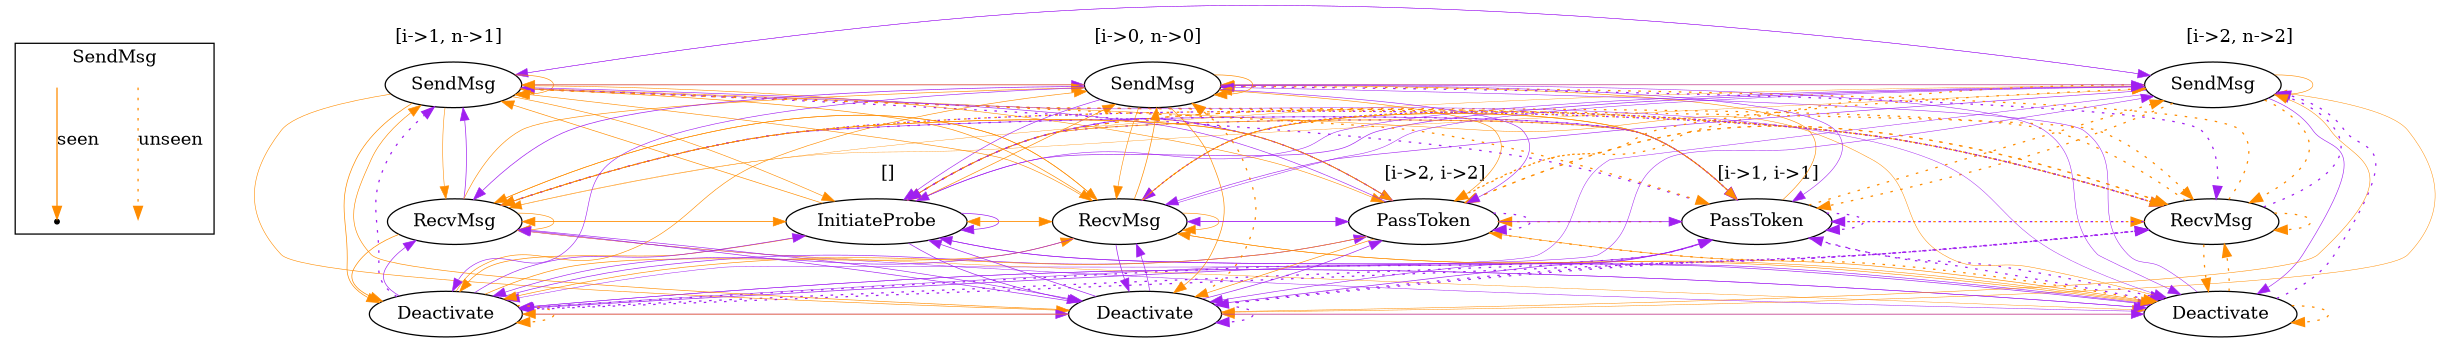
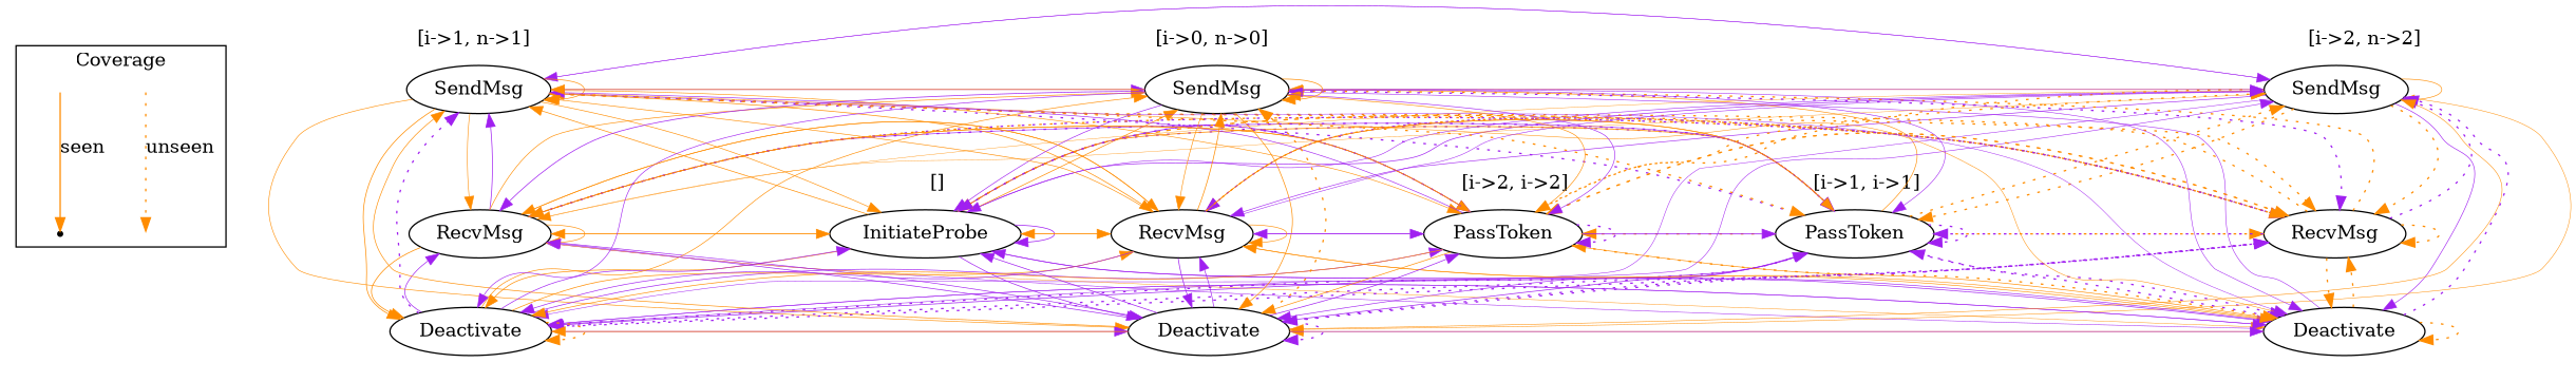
  digraph {
    nodesep=0.35
    edge [color=darkorange]
    d0 [shape=point style=invis]
    d1 [shape=point style=invis]
    p0 [shape=point style=invis]
    p1 [shape=point]
    n5 [label=InitiateProbe]
    n6 [label=PassToken]
    n7 [label=SendMsg]
    n8 [label=RecvMsg]
    n9 [label=Deactivate]
    n10 [label=SendMsg]
    n11 [label=RecvMsg]
    n12 [label=Deactivate]
    n13 [label=PassToken]
    n14 [label=SendMsg]
    n15 [label=RecvMsg]
    n16 [label=Deactivate]
    subgraph cluster_1 {
-     label=SendMsg
+     label=Coverage
      d0
      d1
      p0
      p1
    }
    subgraph cluster_2 {
      color=white
      label="[]"
      n5
    }
    subgraph cluster_3 {
      color=white
      label="[i->1, i->1]"
      n6
    }
    subgraph cluster_4 {
      color=white
      label="[i->2, n->2]"
      n7
      n8
      n9
    }
    subgraph cluster_5 {
      color=white
      label="[i->1, n->1]"
      n10
      n11
      n12
    }
    subgraph cluster_6 {
      color=white
      label="[i->2, i->2]"
      n13
    }
    subgraph cluster_7 {
      color=white
      label="[i->0, n->0]"
      n14
      n15
      n16
    }
    d0 -> d1 [label=unseen style=dotted]
    p0 -> p1 [label=seen]
    n5 -> n5 [penwidth=0.56 color=purple]
    n5 -> n6 [color=purple style=dotted]
    n5 -> n7 [penwidth=0.52 color=purple]
    n5 -> n8 [style=dotted]
    n5 -> n9 [penwidth=0.51 color=purple]
    n5 -> n10 [penwidth=0.52]
    n5 -> n11 [penwidth=0.5]
    n5 -> n12 [penwidth=0.53]
    n5 -> n13 [penwidth=0.62 color=purple]
    n5 -> n14 [penwidth=0.53]
    n5 -> n15 [penwidth=0.5]
    n5 -> n16 [penwidth=0.54 color=purple]
    n6 -> n5 [penwidth=0.6]
    n6 -> n6 [color=purple style=dotted]
    n6 -> n7 [style=dotted]
    n6 -> n8 [style=dotted]
    n6 -> n9 [color=purple style=dotted]
    n6 -> n10 [color=purple style=dotted]
    n6 -> n11 [penwidth=0.49 color=purple]
    n6 -> n12 [color=purple style=dotted]
    n6 -> n13 [style=dotted]
    n6 -> n14 [penwidth=0.48]
    n6 -> n15 [penwidth=0.5]
    n6 -> n16 [penwidth=0.48 color=purple]
    n7 -> n5 [penwidth=0.43 color=purple]
    n7 -> n6 [style=dotted]
    n7 -> n7 [penwidth=0.47]
    n7 -> n8 [style=dotted]
    n7 -> n9 [penwidth=0.48 color=purple]
    n7 -> n10 [penwidth=0.35 color=purple]
    n7 -> n11 [penwidth=0.3]
    n7 -> n12 [penwidth=0.38 color=purple]
    n7 -> n13 [style=dotted]
    n7 -> n14 [penwidth=0.4]
    n7 -> n15 [penwidth=0.47 color=purple]
    n7 -> n16 [penwidth=0.38]
    n8 -> n5 [style=dotted]
    n8 -> n6 [color=purple style=dotted]
    n8 -> n7 [color=purple style=dotted]
    n8 -> n8 [style=dotted]
    n8 -> n9 [style=dotted]
    n8 -> n10 [style=dotted]
    n8 -> n11 [style=dotted]
    n8 -> n12 [color=purple style=dotted]
    n8 -> n13 [style=dotted]
    n8 -> n14 [style=dotted]
    n8 -> n15 [color=purple style=dotted]
    n8 -> n16 [color=purple style=dotted]
    n9 -> n5 [penwidth=0.48 color=purple]
    n9 -> n6 [color=purple style=dotted]
    n9 -> n7 [color=purple style=dotted]
    n9 -> n8 [style=dotted]
    n9 -> n9 [style=dotted]
    n9 -> n10 [penwidth=0.39]
    n9 -> n11 [penwidth=0.38 color=purple]
    n9 -> n12 [penwidth=0.41 color=purple]
    n9 -> n13 [penwidth=0.5]
    n9 -> n14 [penwidth=0.42 color=purple]
    n9 -> n15 [penwidth=0.46]
    n9 -> n16 [penwidth=0.42]
    n10 -> n5 [penwidth=0.48]
    n10 -> n6 [style=dotted]
    n10 -> n7 [penwidth=0.36 color=purple]
    n10 -> n8 [style=dotted]
    n10 -> n9 [penwidth=0.36 color=purple]
    n10 -> n10 [penwidth=0.5]
    n10 -> n11 [penwidth=0.44]
    n10 -> n12 [penwidth=0.55]
    n10 -> n13 [penwidth=0.45]
    n10 -> n14 [penwidth=0.46 color=purple]
    n10 -> n15 [penwidth=0.53]
    n10 -> n16 [penwidth=0.46]
    n11 -> n5 [penwidth=0.49]
    n11 -> n6 [color=purple style=dotted]
    n11 -> n7 [penwidth=0.29]
    n11 -> n8 [color=purple style=dotted]
    n11 -> n9 [penwidth=0.33]
    n11 -> n10 [penwidth=0.55 color=purple]
    n11 -> n11 [penwidth=0.48]
    n11 -> n12 [penwidth=0.56]
    n11 -> n13 [penwidth=0.49]
    n11 -> n14 [penwidth=0.49]
    n11 -> n15 [penwidth=0.47]
    n11 -> n16 [penwidth=0.49 color=purple]
    n12 -> n5 [penwidth=0.51 color=purple]
    n12 -> n6 [penwidth=0.56 color=purple]
    n12 -> n7 [penwidth=0.41 color=purple]
    n12 -> n8 [color=purple style=dotted]
    n12 -> n9 [penwidth=0.42 color=purple]
    n12 -> n10 [color=purple style=dotted]
    n12 -> n11 [penwidth=0.52 color=purple]
    n12 -> n12 [style=dotted]
    n12 -> n13 [penwidth=0.52 color=purple]
    n12 -> n14 [penwidth=0.49]
    n12 -> n15 [penwidth=0.53]
    n12 -> n16 [penwidth=0.51 color=purple]
    n13 -> n5 [color=purple style=dotted]
    n13 -> n6 [penwidth=0.63 color=purple]
    n13 -> n7 [style=dotted]
    n13 -> n8 [style=dotted]
    n13 -> n9 [style=dotted]
    n13 -> n10 [penwidth=0.48 color=purple]
    n13 -> n11 [penwidth=0.5]
    n13 -> n12 [penwidth=0.5]
    n13 -> n13 [color=purple style=dotted]
    n13 -> n14 [penwidth=0.48]
    n13 -> n15 [penwidth=0.51 color=purple]
    n13 -> n16 [penwidth=0.51]
    n14 -> n5 [penwidth=0.49 color=purple]
    n14 -> n6 [penwidth=0.44 color=purple]
    n14 -> n7 [penwidth=0.39 color=purple]
    n14 -> n8 [color=purple style=dotted]
    n14 -> n9 [penwidth=0.41 color=purple]
    n14 -> n10 [penwidth=0.46]
    n14 -> n11 [penwidth=0.55 color=purple]
    n14 -> n12 [penwidth=0.48 color=purple]
    n14 -> n13 [penwidth=0.47 color=purple]
    n14 -> n14 [penwidth=0.53]
    n14 -> n15 [penwidth=0.46]
    n14 -> n16 [penwidth=0.53]
    n15 -> n5 [penwidth=0.49]
    n15 -> n6 [penwidth=0.49]
    n15 -> n7 [penwidth=0.4 color=purple]
    n15 -> n8 [style=dotted]
    n15 -> n9 [penwidth=0.42]
    n15 -> n10 [penwidth=0.48]
    n15 -> n11 [penwidth=0.47]
    n15 -> n12 [penwidth=0.5 color=purple]
    n15 -> n13 [penwidth=0.49 color=purple]
    n15 -> n14 [penwidth=0.55]
    n15 -> n15 [penwidth=0.47]
    n15 -> n16 [penwidth=0.56 color=purple]
    n16 -> n5 [penwidth=0.54 color=purple]
    n16 -> n6 [penwidth=0.54 color=purple]
    n16 -> n7 [penwidth=0.41]
    n16 -> n8 [color=purple style=dotted]
    n16 -> n9 [penwidth=0.43 color=purple]
    n16 -> n10 [penwidth=0.5]
    n16 -> n11 [penwidth=0.52 color=purple]
    n16 -> n12 [penwidth=0.51]
    n16 -> n13 [penwidth=0.53 color=purple]
    n16 -> n14 [style=dotted]
    n16 -> n15 [penwidth=0.51 color=purple]
    n16 -> n16 [color=purple style=dotted]
  }
